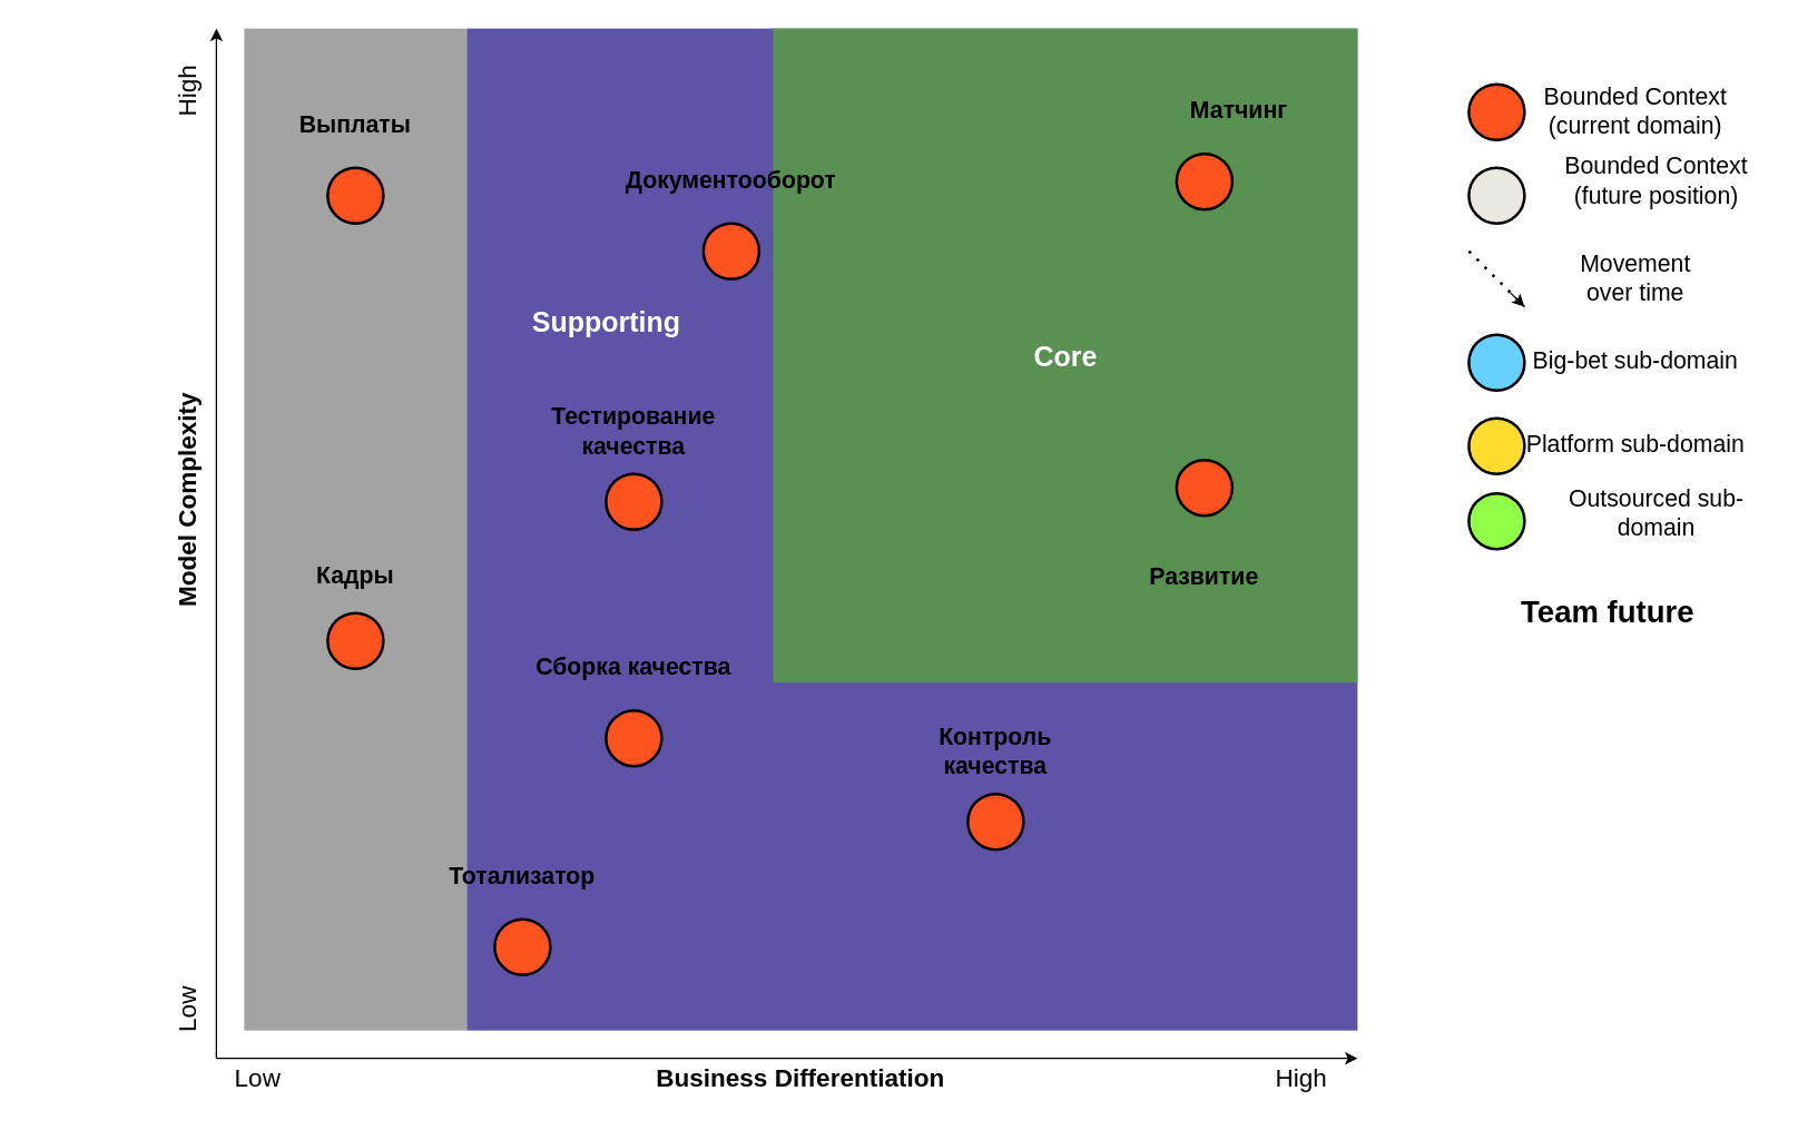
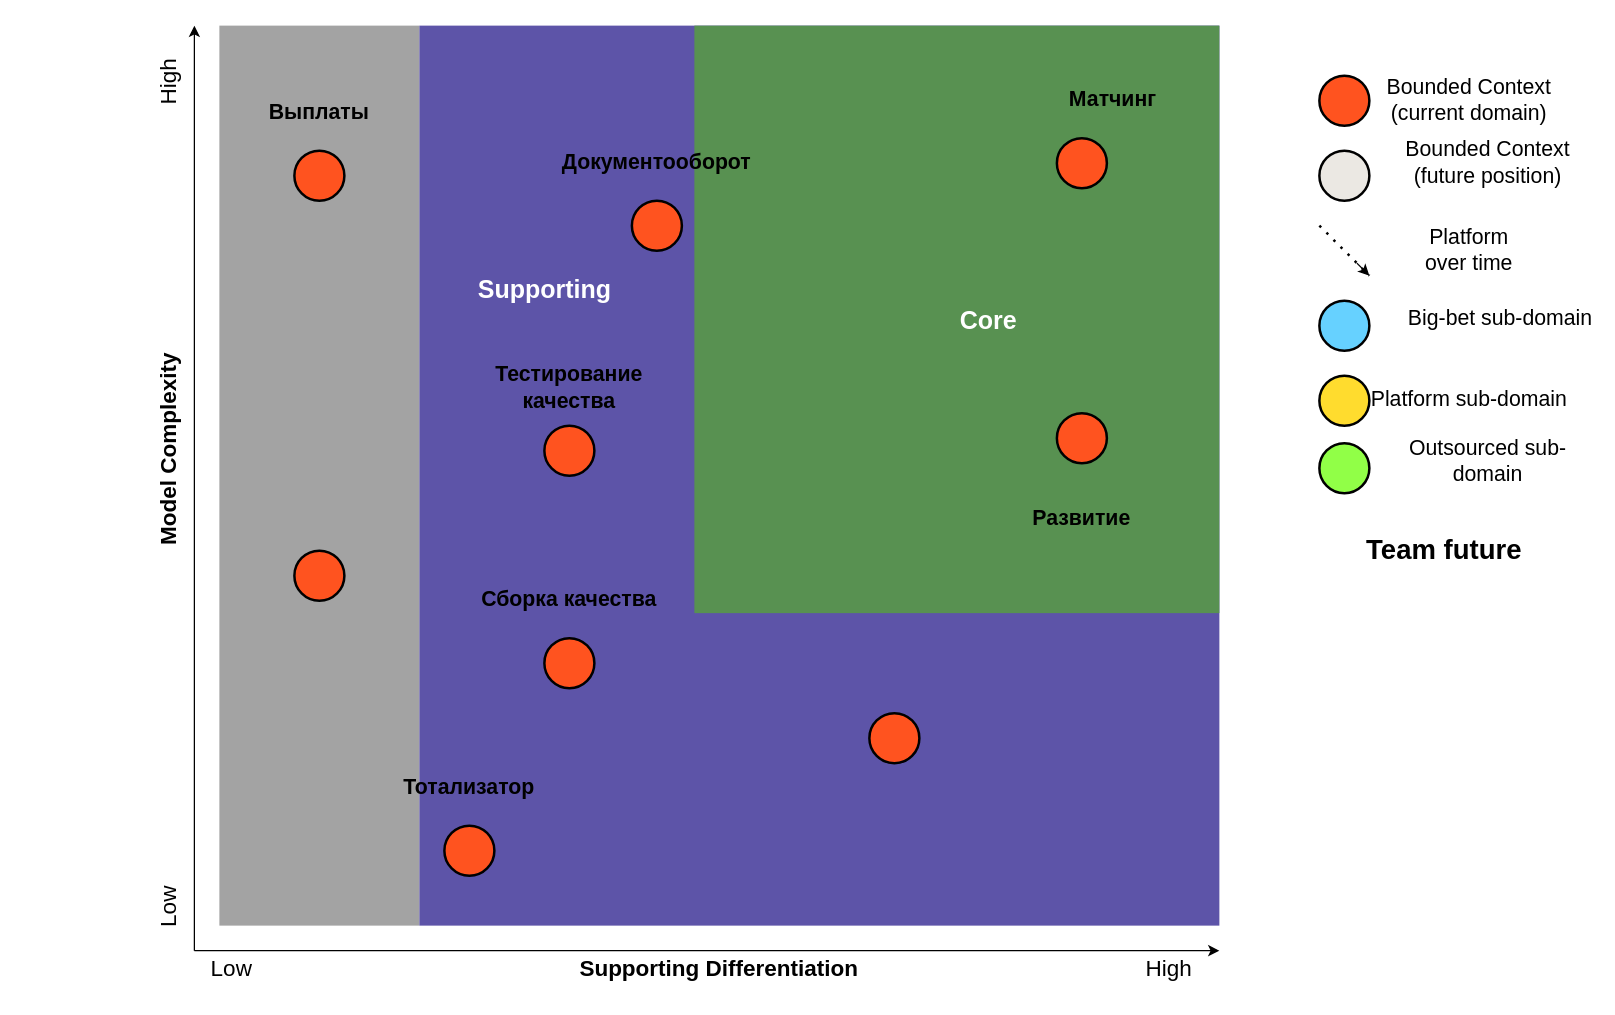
  <mxCell id="0" />
  <mxCell id="1" parent="0" />
  <mxCell id="2" value="" style="rounded=0;whiteSpace=wrap;html=1;strokeColor=none;fillColor=#A3A3A3;" vertex="1" parent="1"><mxGeometry x="175" y="20" width="160" height="720" as="geometry" /></mxCell>
  <mxCell id="3" value="" style="rounded=0;whiteSpace=wrap;html=1;strokeColor=none;fillColor=#5D54A8;" vertex="1" parent="1"><mxGeometry x="335" y="20" width="640" height="720" as="geometry" /></mxCell>
  <mxCell id="4" value="" style="rounded=0;whiteSpace=wrap;html=1;strokeColor=none;fillColor=#589151;" vertex="1" parent="1"><mxGeometry x="555" y="20" width="420" height="470" as="geometry" /></mxCell>
  <mxCell id="5" value="&lt;font color=&quot;#ffffff&quot; style=&quot;font-size: 20px;&quot;&gt;&lt;b&gt;Supporting&lt;/b&gt;&lt;/font&gt;" style="text;html=1;align=center;verticalAlign=middle;resizable=0;points=[];autosize=1;strokeColor=none;fillColor=none;" vertex="1" parent="1"><mxGeometry x="370" y="210" width="130" height="40" as="geometry" /></mxCell>
- <mxCell id="6" value="&lt;font color=&quot;#ffffff&quot; style=&quot;font-size: 20px;&quot;&gt;&lt;b&gt;Core&lt;/b&gt;&lt;/font&gt;" style="text;html=1;align=center;verticalAlign=middle;resizable=0;points=[];autosize=1;strokeColor=none;fillColor=none;" vertex="1" parent="1"><mxGeometry x="730" y="235" width="70" height="40" as="geometry" /></mxCell>
+ <mxCell id="6" value="&lt;font color=&quot;#ffffff&quot; style=&quot;font-size: 20px;&quot;&gt;&lt;b&gt;Core&lt;/b&gt;&lt;/font&gt;" style="text;html=1;align=center;verticalAlign=middle;resizable=0;points=[];autosize=1;strokeColor=none;fillColor=none;" vertex="1" parent="1"><mxGeometry x="755" y="235" width="70" height="40" as="geometry" /></mxCell>
  <mxCell id="7" value="" style="endArrow=classic;html=1;rounded=0;" edge="1" parent="1"><mxGeometry width="50" height="50" relative="1" as="geometry"><mxPoint x="155" y="760" as="sourcePoint" /><mxPoint x="155" y="20" as="targetPoint" /></mxGeometry></mxCell>
  <mxCell id="8" value="" style="endArrow=classic;html=1;rounded=0;" edge="1" parent="1"><mxGeometry width="50" height="50" relative="1" as="geometry"><mxPoint x="155" y="760" as="sourcePoint" /><mxPoint x="975" y="760" as="targetPoint" /></mxGeometry></mxCell>
  <mxCell id="9" value="&lt;font style=&quot;font-size: 18px;&quot;&gt;Low&lt;/font&gt;" style="text;html=1;align=center;verticalAlign=middle;whiteSpace=wrap;rounded=0;" vertex="1" parent="1"><mxGeometry x="155" y="760" width="60" height="30" as="geometry" /></mxCell>
  <mxCell id="10" value="&lt;font style=&quot;font-size: 18px;&quot;&gt;High&lt;/font&gt;" style="text;html=1;align=center;verticalAlign=middle;whiteSpace=wrap;rounded=0;" vertex="1" parent="1"><mxGeometry x="905" y="760" width="60" height="30" as="geometry" /></mxCell>
  <mxCell id="11" value="&lt;font style=&quot;font-size: 18px;&quot;&gt;High&lt;/font&gt;" style="text;html=1;align=center;verticalAlign=middle;whiteSpace=wrap;rounded=0;rotation=-90;" vertex="1" parent="1"><mxGeometry x="105" y="50" width="60" height="30" as="geometry" /></mxCell>
  <mxCell id="12" value="&lt;font style=&quot;font-size: 18px;&quot;&gt;Low&lt;/font&gt;" style="text;html=1;align=center;verticalAlign=middle;whiteSpace=wrap;rounded=0;rotation=-90;" vertex="1" parent="1"><mxGeometry x="105" y="710" width="60" height="30" as="geometry" /></mxCell>
  <mxCell id="13" value="" style="ellipse;whiteSpace=wrap;html=1;aspect=fixed;strokeWidth=2;fillColor=#FF531F;" vertex="1" parent="1"><mxGeometry x="1055" y="60" width="40" height="40" as="geometry" /></mxCell>
  <mxCell id="14" value="&lt;font style=&quot;font-size: 17px;&quot;&gt;Bounded Context&lt;/font&gt;&lt;div style=&quot;font-size: 17px;&quot;&gt;&lt;font style=&quot;font-size: 17px;&quot;&gt;(current domain)&lt;/font&gt;&lt;/div&gt;" style="text;html=1;align=center;verticalAlign=middle;whiteSpace=wrap;rounded=0;" vertex="1" parent="1"><mxGeometry x="1095" y="60" width="160" height="40" as="geometry" /></mxCell>
  <mxCell id="15" value="" style="ellipse;whiteSpace=wrap;html=1;aspect=fixed;strokeWidth=2;fillColor=#EBE8E3;" vertex="1" parent="1"><mxGeometry x="1055" y="120" width="40" height="40" as="geometry" /></mxCell>
  <mxCell id="16" value="&lt;font style=&quot;font-size: 17px;&quot;&gt;Bounded Context&lt;/font&gt;&lt;div style=&quot;font-size: 17px;&quot;&gt;&lt;font style=&quot;font-size: 17px;&quot;&gt;(future position)&lt;/font&gt;&lt;/div&gt;" style="text;html=1;align=center;verticalAlign=middle;whiteSpace=wrap;rounded=0;" vertex="1" parent="1"><mxGeometry x="1110" y="110" width="160" height="40" as="geometry" /></mxCell>
- <mxCell id="17" value="&lt;font style=&quot;font-size: 17px;&quot;&gt;Movement&lt;/font&gt;&lt;div&gt;&lt;font style=&quot;font-size: 17px;&quot;&gt;over time&lt;/font&gt;&lt;/div&gt;" style="text;html=1;align=center;verticalAlign=middle;whiteSpace=wrap;rounded=0;" vertex="1" parent="1"><mxGeometry x="1095" y="180" width="160" height="40" as="geometry" /></mxCell>
+ <mxCell id="17" value="&lt;font style=&quot;font-size: 17px;&quot;&gt;Platform&lt;/font&gt;&lt;div&gt;&lt;font style=&quot;font-size: 17px;&quot;&gt;over time&lt;/font&gt;&lt;/div&gt;" style="text;html=1;align=center;verticalAlign=middle;whiteSpace=wrap;rounded=0;" vertex="1" parent="1"><mxGeometry x="1095" y="180" width="160" height="40" as="geometry" /></mxCell>
  <mxCell id="18" value="" style="ellipse;whiteSpace=wrap;html=1;aspect=fixed;strokeWidth=2;fillColor=#66D1FF;" vertex="1" parent="1"><mxGeometry x="1055" y="240" width="40" height="40" as="geometry" /></mxCell>
- <mxCell id="19" value="&lt;span style=&quot;font-size: 17px;&quot;&gt;Big-bet sub-domain&lt;/span&gt;" style="text;html=1;align=center;verticalAlign=middle;whiteSpace=wrap;rounded=0;" vertex="1" parent="1"><mxGeometry x="1095" y="240" width="160" height="40" as="geometry" /></mxCell>
+ <mxCell id="19" value="&lt;span style=&quot;font-size: 17px;&quot;&gt;Big-bet sub-domain&lt;/span&gt;" style="text;html=1;align=center;verticalAlign=middle;whiteSpace=wrap;rounded=0;" vertex="1" parent="1"><mxGeometry x="1120" y="235" width="160" height="40" as="geometry" /></mxCell>
  <mxCell id="20" value="" style="ellipse;whiteSpace=wrap;html=1;aspect=fixed;strokeWidth=2;fillColor=#FFDC2E;" vertex="1" parent="1"><mxGeometry x="1055" y="300" width="40" height="40" as="geometry" /></mxCell>
  <mxCell id="21" value="&lt;span style=&quot;font-size: 17px;&quot;&gt;Platform sub-domain&lt;/span&gt;" style="text;html=1;align=center;verticalAlign=middle;whiteSpace=wrap;rounded=0;" vertex="1" parent="1"><mxGeometry x="1095" y="300" width="160" height="40" as="geometry" /></mxCell>
  <mxCell id="22" value="" style="ellipse;whiteSpace=wrap;html=1;aspect=fixed;strokeWidth=2;fillColor=#91FF47;" vertex="1" parent="1"><mxGeometry x="1055" y="354" width="40" height="40" as="geometry" /></mxCell>
  <mxCell id="23" value="&lt;span style=&quot;font-size: 17px;&quot;&gt;Outsourced sub-domain&lt;/span&gt;" style="text;html=1;align=center;verticalAlign=middle;whiteSpace=wrap;rounded=0;" vertex="1" parent="1"><mxGeometry x="1110" y="349" width="160" height="40" as="geometry" /></mxCell>
  <mxCell id="24" value="" style="endArrow=none;dashed=1;html=1;dashPattern=1 3;strokeWidth=2;rounded=0;entryX=0;entryY=1;entryDx=0;entryDy=0;" edge="1" parent="1" target="17"><mxGeometry width="50" height="50" relative="1" as="geometry"><mxPoint x="1055" y="180" as="sourcePoint" /><mxPoint x="1065" y="190" as="targetPoint" /></mxGeometry></mxCell>
  <mxCell id="25" value="" style="endArrow=classic;html=1;rounded=0;entryX=0;entryY=1;entryDx=0;entryDy=0;" edge="1" parent="1" target="17"><mxGeometry width="50" height="50" relative="1" as="geometry"><mxPoint x="1085" y="210" as="sourcePoint" /><mxPoint x="1005" y="250" as="targetPoint" /></mxGeometry></mxCell>
  <mxCell id="26" value="&lt;div style=&quot;&quot;&gt;&lt;b style=&quot;&quot;&gt;&lt;font style=&quot;font-size: 22px;&quot;&gt;Team future&lt;/font&gt;&lt;/b&gt;&lt;/div&gt;" style="text;html=1;align=center;verticalAlign=middle;whiteSpace=wrap;rounded=0;" vertex="1" parent="1"><mxGeometry x="1055" y="420" width="200" height="40" as="geometry" /></mxCell>
  <mxCell id="27" value="&lt;font style=&quot;font-size: 18px;&quot;&gt;&lt;b&gt;Model Complexity&lt;/b&gt;&lt;/font&gt;" style="text;html=1;align=center;verticalAlign=middle;whiteSpace=wrap;rounded=0;rotation=-90;" vertex="1" parent="1"><mxGeometry x="20" y="344" width="230" height="30" as="geometry" /></mxCell>
- <mxCell id="28" value="&lt;font style=&quot;font-size: 18px;&quot;&gt;&lt;b&gt;Business Differentiation&lt;/b&gt;&lt;/font&gt;" style="text;html=1;align=center;verticalAlign=middle;whiteSpace=wrap;rounded=0;" vertex="1" parent="1"><mxGeometry x="365" y="760" width="420" height="30" as="geometry" /></mxCell>
+ <mxCell id="28" value="&lt;font style=&quot;font-size: 18px;&quot;&gt;&lt;b&gt;Supporting Differentiation&lt;/b&gt;&lt;/font&gt;" style="text;html=1;align=center;verticalAlign=middle;whiteSpace=wrap;rounded=0;" vertex="1" parent="1"><mxGeometry x="365" y="760" width="420" height="30" as="geometry" /></mxCell>
  <mxCell id="29" value="Bounded Contexts" parent="0" />
  <mxCell id="30" value="" style="ellipse;whiteSpace=wrap;html=1;aspect=fixed;strokeWidth=2;fillColor=#FF531F;" vertex="1" parent="29"><mxGeometry x="435" y="510" width="40" height="40" as="geometry" /></mxCell>
  <mxCell id="31" value="" style="ellipse;whiteSpace=wrap;html=1;aspect=fixed;strokeWidth=2;fillColor=#FF531F;" vertex="1" parent="29"><mxGeometry x="235" y="120" width="40" height="40" as="geometry" /></mxCell>
  <mxCell id="32" value="" style="ellipse;whiteSpace=wrap;html=1;aspect=fixed;strokeWidth=2;fillColor=#FF531F;" vertex="1" parent="29"><mxGeometry x="355" y="660" width="40" height="40" as="geometry" /></mxCell>
  <mxCell id="33" value="" style="ellipse;whiteSpace=wrap;html=1;aspect=fixed;strokeWidth=2;fillColor=#FF531F;" vertex="1" parent="29"><mxGeometry x="235" y="440" width="40" height="40" as="geometry" /></mxCell>
  <mxCell id="34" value="" style="ellipse;whiteSpace=wrap;html=1;aspect=fixed;strokeWidth=2;fillColor=#FF531F;" vertex="1" parent="29"><mxGeometry x="505" y="160" width="40" height="40" as="geometry" /></mxCell>
  <mxCell id="35" value="" style="ellipse;whiteSpace=wrap;html=1;aspect=fixed;strokeWidth=2;fillColor=#FF531F;" vertex="1" parent="29"><mxGeometry x="695" y="570" width="40" height="40" as="geometry" /></mxCell>
  <mxCell id="36" value="" style="ellipse;whiteSpace=wrap;html=1;aspect=fixed;strokeWidth=2;fillColor=#FF531F;" vertex="1" parent="29"><mxGeometry x="845" y="110" width="40" height="40" as="geometry" /></mxCell>
  <mxCell id="37" value="&lt;span style=&quot;font-size: 17px;&quot;&gt;&lt;b&gt;Матчинг&lt;/b&gt;&lt;/span&gt;" style="text;html=1;align=center;verticalAlign=middle;whiteSpace=wrap;rounded=0;" vertex="1" parent="29"><mxGeometry x="810" y="60" width="160" height="40" as="geometry" /></mxCell>
  <mxCell id="38" value="&lt;span style=&quot;font-size: 17px;&quot;&gt;&lt;b&gt;Документооборот&lt;/b&gt;&lt;/span&gt;" style="text;html=1;align=center;verticalAlign=middle;whiteSpace=wrap;rounded=0;" vertex="1" parent="29"><mxGeometry x="445" y="110" width="160" height="40" as="geometry" /></mxCell>
- <mxCell id="39" value="&lt;span style=&quot;font-size: 17px;&quot;&gt;&lt;b&gt;Контроль качества&lt;/b&gt;&lt;/span&gt;" style="text;html=1;align=center;verticalAlign=middle;whiteSpace=wrap;rounded=0;" vertex="1" parent="29"><mxGeometry x="635" y="520" width="160" height="40" as="geometry" /></mxCell>
  <mxCell id="40" value="&lt;span style=&quot;font-size: 17px;&quot;&gt;&lt;b&gt;Тотализатор&lt;/b&gt;&lt;/span&gt;" style="text;html=1;align=center;verticalAlign=middle;whiteSpace=wrap;rounded=0;" vertex="1" parent="29"><mxGeometry x="295" y="610" width="160" height="40" as="geometry" /></mxCell>
  <mxCell id="41" value="&lt;b style=&quot;font-size: 17px;&quot;&gt;Сборка качества&lt;/b&gt;" style="text;html=1;align=center;verticalAlign=middle;whiteSpace=wrap;rounded=0;" vertex="1" parent="29"><mxGeometry x="375" y="460" width="160" height="40" as="geometry" /></mxCell>
- <mxCell id="42" value="&lt;span style=&quot;font-size: 17px;&quot;&gt;&lt;b&gt;Кадры&lt;/b&gt;&lt;/span&gt;" style="text;html=1;align=center;verticalAlign=middle;whiteSpace=wrap;rounded=0;" vertex="1" parent="29"><mxGeometry x="175" y="394" width="160" height="40" as="geometry" /></mxCell>
  <mxCell id="43" value="&lt;span style=&quot;font-size: 17px;&quot;&gt;&lt;b&gt;Выплаты&lt;/b&gt;&lt;/span&gt;" style="text;html=1;align=center;verticalAlign=middle;whiteSpace=wrap;rounded=0;" vertex="1" parent="29"><mxGeometry x="175" y="70" width="160" height="40" as="geometry" /></mxCell>
  <mxCell id="44" value="" style="ellipse;whiteSpace=wrap;html=1;aspect=fixed;strokeWidth=2;fillColor=#FF531F;" vertex="1" parent="29"><mxGeometry x="845" y="330" width="40" height="40" as="geometry" /></mxCell>
  <mxCell id="45" value="&lt;span style=&quot;font-size: 17px;&quot;&gt;&lt;b&gt;Развитие&lt;/b&gt;&lt;/span&gt;" style="text;html=1;align=center;verticalAlign=middle;whiteSpace=wrap;rounded=0;" vertex="1" parent="29"><mxGeometry x="785" y="395" width="160" height="40" as="geometry" /></mxCell>
  <mxCell id="46" value="" style="ellipse;whiteSpace=wrap;html=1;aspect=fixed;strokeWidth=2;fillColor=#FF531F;" vertex="1" parent="29"><mxGeometry x="435" y="340" width="40" height="40" as="geometry" /></mxCell>
  <mxCell id="47" value="&lt;span style=&quot;font-size: 17px;&quot;&gt;&lt;b&gt;Тестирование качества&lt;/b&gt;&lt;/span&gt;" style="text;html=1;align=center;verticalAlign=middle;whiteSpace=wrap;rounded=0;" vertex="1" parent="29"><mxGeometry x="375" y="290" width="160" height="40" as="geometry" /></mxCell>
